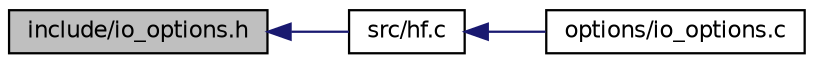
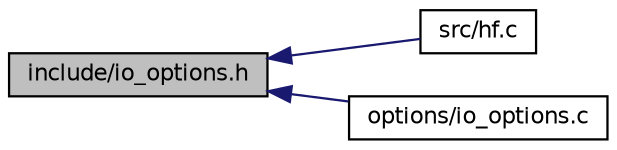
  digraph {
    rankdir=LR
    node [color=black fillcolor=white fontname=Helvetica fontsize=10 shape=record style=filled]
    edge [color=midnightblue dir=back fontname=Helvetica fontsize=10 labelfontname=Helvetica labelfontsize=10 style=solid]
    n1 [fillcolor=grey75 fontcolor=black height=0.2 label="include/io_options.h" width=0.4]
    n2 [height=0.2 label="src/hf.c" width=0.4]
    n3 [height=0.2 label="options/io_options.c" width=0.4]
    n1 -> n2
-   n2 -> n3
+   n1 -> n3
  }
